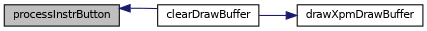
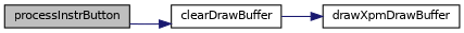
  digraph {
    rankdir=LR
    node [color=black fillcolor=white fontname=Helvetica fontsize=10 shape=record style=filled]
    edge [color=midnightblue fontname=Helvetica fontsize=10 labelfontname=Helvetica labelfontsize=10 style=solid]
    n1 [fillcolor=grey75 fontcolor=black height=0.2 label=processInstrButton width=0.4]
    n2 [height=0.2 label=clearDrawBuffer width=0.4]
    n3 [height=0.2 label=drawXpmDrawBuffer width=0.4]
-   n2 -> n1
+   n1 -> n2
    n2 -> n3
  }
